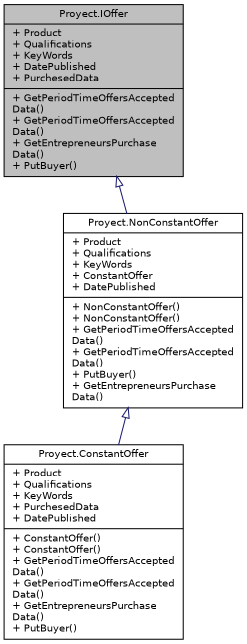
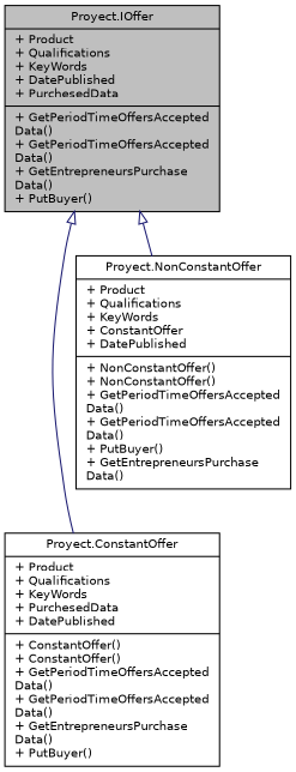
  digraph {
    node [color=black fillcolor=white fontname=Helvetica fontsize=10 shape=record style=filled]
    edge [arrowtail=onormal color=midnightblue dir=back fontname=Helvetica fontsize=10 labelfontname=Helvetica labelfontsize=10 style=solid]
    n1 [fillcolor=grey75 fontcolor=black height=0.2 label="{Proyect.IOffer\n|+ Product\l+ Qualifications\l+ KeyWords\l+ DatePublished\l+ PurchesedData\l|+ GetPeriodTimeOffersAccepted\lData()\l+ GetPeriodTimeOffersAccepted\lData()\l+ GetEntrepreneursPurchase\lData()\l+ PutBuyer()\l}" width=0.4]
    n2 [height=0.2 label="{Proyect.ConstantOffer\n|+ Product\l+ Qualifications\l+ KeyWords\l+ PurchesedData\l+ DatePublished\l|+ ConstantOffer()\l+ ConstantOffer()\l+ GetPeriodTimeOffersAccepted\lData()\l+ GetPeriodTimeOffersAccepted\lData()\l+ GetEntrepreneursPurchase\lData()\l+ PutBuyer()\l}" width=0.4]
    n3 [height=0.2 label="{Proyect.NonConstantOffer\n|+ Product\l+ Qualifications\l+ KeyWords\l+ ConstantOffer\l+ DatePublished\l|+ NonConstantOffer()\l+ NonConstantOffer()\l+ GetPeriodTimeOffersAccepted\lData()\l+ GetPeriodTimeOffersAccepted\lData()\l+ PutBuyer()\l+ GetEntrepreneursPurchase\lData()\l}" width=0.4]
-   n3 -> n2
+   n1 -> n2
    n1 -> n3
  }
